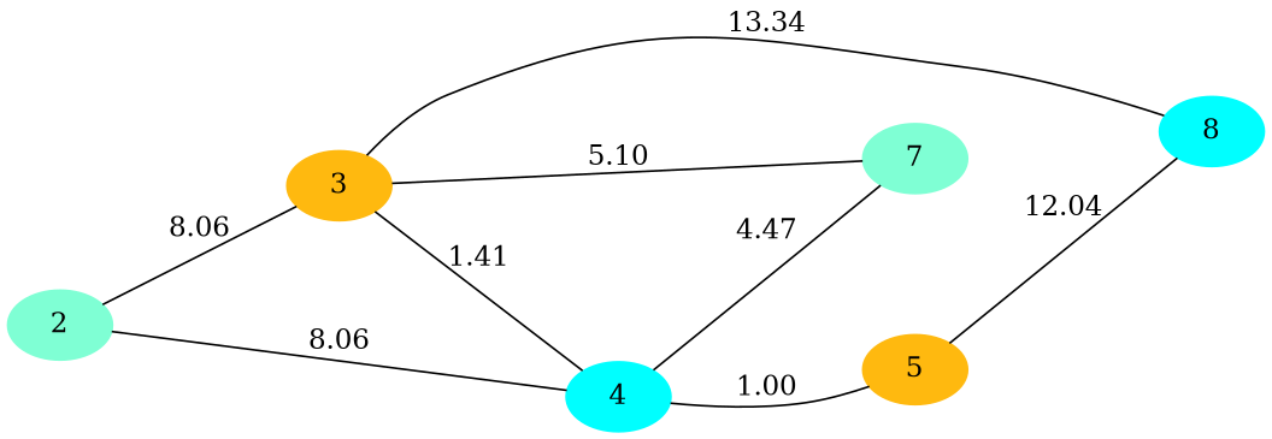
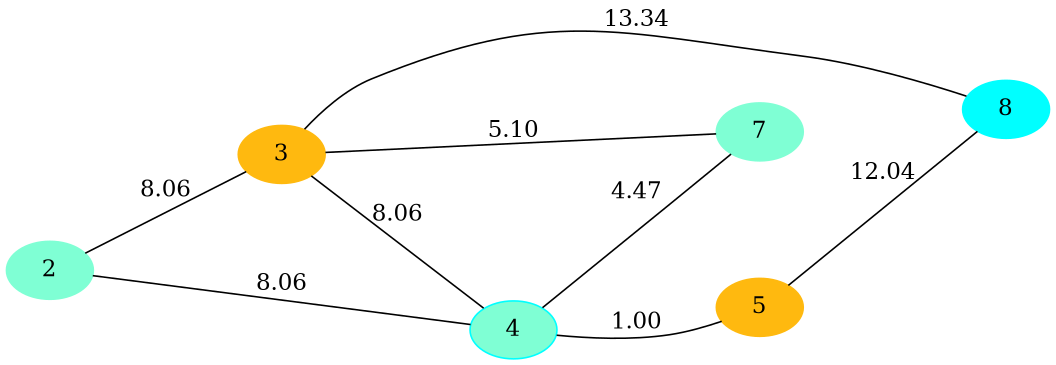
  graph {
    nodesep=0.8
    rankdir=LR
    ranksep=0.8
    node [color=aquamarine style=filled]
    2
    3 [color=darkgoldenrod1]
-   4 [color=aqua]
+   4 [color=aqua fillcolor=aquamarine]
    7
    n5 [color=aqua label=8]
    5 [color=darkgoldenrod1]
    2 -- 3 [label=8.06]
    2 -- 4 [label=8.06]
-   3 -- 4 [label=1.41]
+   3 -- 4 [label=8.06]
    3 -- 7 [label=5.10]
    3 -- n5 [label=13.34]
    4 -- 7 [label=4.47]
    4 -- 5 [label=1.00]
    5 -- n5 [label=12.04]
  }
